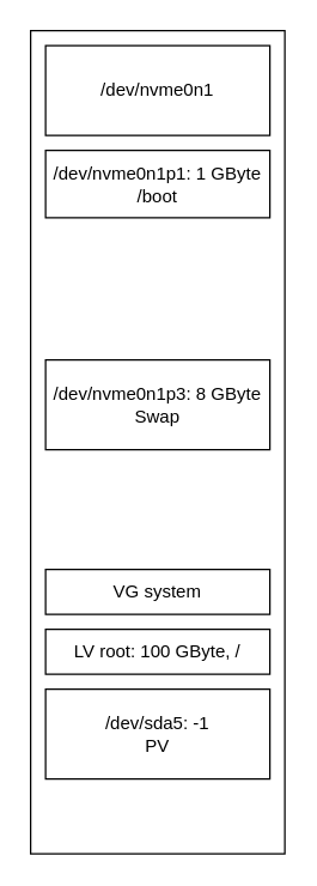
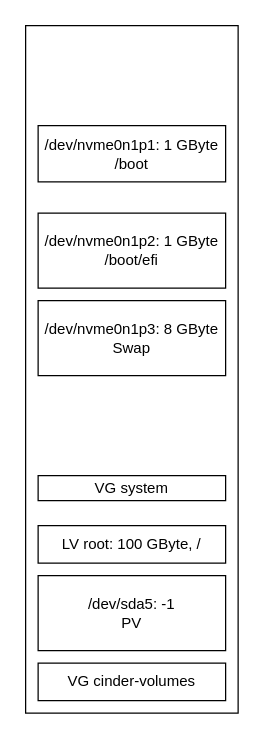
  <mxCell id="0" />
  <mxCell id="1" parent="0" />
  <mxCell id="2" value="" style="rounded=0;whiteSpace=wrap;html=1;" parent="1" vertex="1"><mxGeometry x="20" y="20" width="170" height="550" as="geometry" /></mxCell>
- <mxCell id="3" value="/dev/nvme0n1" style="rounded=0;whiteSpace=wrap;html=1;" parent="1" vertex="1"><mxGeometry x="30" y="30" width="150" height="60" as="geometry" /></mxCell>
  <mxCell id="4" value="/dev/nvme0n1p1: 1 GByte&lt;br&gt;/boot" style="rounded=0;whiteSpace=wrap;html=1;" parent="1" vertex="1"><mxGeometry x="30" y="100" width="150" height="45" as="geometry" /></mxCell>
+ <mxCell id="5" value="/dev/nvme0n1p2: 1 GByte&lt;br&gt;/boot/efi" style="rounded=0;whiteSpace=wrap;html=1;" parent="1" vertex="1"><mxGeometry x="30" y="170" width="150" height="60" as="geometry" /></mxCell>
  <mxCell id="6" value="/dev/nvme0n1p3: 8 GByte&lt;br&gt;Swap" style="rounded=0;whiteSpace=wrap;html=1;" parent="1" vertex="1"><mxGeometry x="30" y="240" width="150" height="60" as="geometry" /></mxCell>
- <mxCell id="7" value="VG system" style="rounded=0;whiteSpace=wrap;html=1;" parent="1" vertex="1"><mxGeometry x="30" y="380" width="150" height="30" as="geometry" /></mxCell>
+ <mxCell id="7" value="VG system" style="rounded=0;whiteSpace=wrap;html=1;" parent="1" vertex="1"><mxGeometry x="30" y="380" width="150" height="20" as="geometry" /></mxCell>
  <mxCell id="8" value="LV root: 100 GByte, /" style="rounded=0;whiteSpace=wrap;html=1;align=center;labelPosition=center;verticalLabelPosition=middle;verticalAlign=middle;" parent="1" vertex="1"><mxGeometry x="30" y="420" width="150" height="30" as="geometry" /></mxCell>
  <mxCell id="9" value="/dev/sda5: -1&lt;br&gt;PV" style="rounded=0;whiteSpace=wrap;html=1;" parent="1" vertex="1"><mxGeometry x="30" y="460" width="150" height="60" as="geometry" /></mxCell>
+ <mxCell id="10" value="VG cinder-volumes" style="rounded=0;whiteSpace=wrap;html=1;" parent="1" vertex="1"><mxGeometry x="30" y="530" width="150" height="30" as="geometry" /></mxCell>
